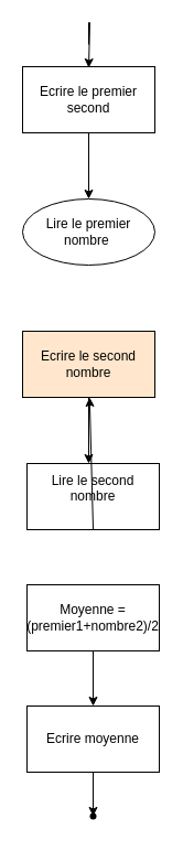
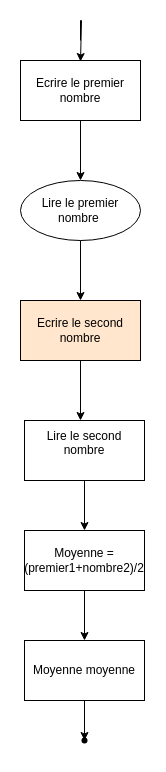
  <mxCell id="0" />
  <mxCell id="1" parent="0" />
  <mxCell id="2" style="edgeStyle=orthogonalEdgeStyle;rounded=0;orthogonalLoop=1;jettySize=auto;html=1;entryX=0.5;entryY=0.017;entryDx=0;entryDy=0;entryPerimeter=0;" edge="1" parent="1" target="3"><mxGeometry relative="1" as="geometry"><mxPoint x="81" y="70" as="targetPoint" /><mxPoint x="80" y="40" as="sourcePoint" /><Array as="points"><mxPoint x="80" y="20" /><mxPoint x="81" y="20" /></Array></mxGeometry></mxCell>
- <mxCell id="3" value="Ecrire le premier second&lt;br&gt;" style="rounded=0;whiteSpace=wrap;html=1;" parent="1" vertex="1"><mxGeometry x="20" y="60" width="120" height="60" as="geometry" /></mxCell>
+ <mxCell id="3" value="Ecrire le premier nombre&lt;br&gt;" style="rounded=0;whiteSpace=wrap;html=1;" parent="1" vertex="1"><mxGeometry x="20" y="60" width="120" height="60" as="geometry" /></mxCell>
  <mxCell id="4" value="" style="endArrow=classic;html=1;rounded=0;entryX=0.5;entryY=0;entryDx=0;entryDy=0;exitX=0.5;exitY=1;exitDx=0;exitDy=0;" parent="1" source="3" target="5" edge="1"><mxGeometry width="50" height="50" relative="1" as="geometry"><mxPoint x="220" y="90" as="sourcePoint" /><mxPoint x="110" y="340" as="targetPoint" /></mxGeometry></mxCell>
  <mxCell id="5" value="Lire le premier nombre&amp;nbsp;&lt;br&gt;" style="ellipse;whiteSpace=wrap;html=1;" parent="1" vertex="1"><mxGeometry x="20" y="180" width="120" height="60" as="geometry" /></mxCell>
  <mxCell id="6" value="Ecrire le second nombre&lt;br&gt;" style="rounded=0;whiteSpace=wrap;html=1;fillColor=#ffe6cc;" parent="1" vertex="1"><mxGeometry x="20" y="300" width="120" height="60" as="geometry" /></mxCell>
  <mxCell id="7" value="Lire le second nombre&lt;br&gt;&lt;span style=&quot;white-space: pre;&quot;&gt;&#09;&lt;/span&gt;" style="rounded=0;whiteSpace=wrap;html=1;" parent="1" vertex="1"><mxGeometry x="24" y="420" width="120" height="60" as="geometry" /></mxCell>
  <mxCell id="8" value="Moyenne =(premier1+nombre2)/2&lt;br&gt;" style="rounded=0;whiteSpace=wrap;html=1;" parent="1" vertex="1"><mxGeometry x="24" y="530" width="120" height="60" as="geometry" /></mxCell>
+ <mxCell id="9" value="" style="endArrow=classic;html=1;rounded=0;entryX=0.5;entryY=0;entryDx=0;entryDy=0;exitX=0.5;exitY=1;exitDx=0;exitDy=0;" parent="1" source="5" target="6" edge="1"><mxGeometry width="50" height="50" relative="1" as="geometry"><mxPoint x="90" y="130" as="sourcePoint" /><mxPoint x="90" y="190" as="targetPoint" /></mxGeometry></mxCell>
  <mxCell id="10" value="" style="endArrow=classic;html=1;rounded=0;exitX=0.5;exitY=1;exitDx=0;exitDy=0;" parent="1" source="6" edge="1"><mxGeometry width="50" height="50" relative="1" as="geometry"><mxPoint x="90" y="250" as="sourcePoint" /><mxPoint x="80" y="420" as="targetPoint" /></mxGeometry></mxCell>
- <mxCell id="11" value="" style="endArrow=classic;html=1;rounded=0;exitX=0.5;exitY=1;exitDx=0;exitDy=0;" parent="1" source="7" target="6" edge="1"><mxGeometry width="50" height="50" relative="1" as="geometry"><mxPoint x="90" y="370" as="sourcePoint" /><mxPoint x="90" y="430" as="targetPoint" /></mxGeometry></mxCell>
+ <mxCell id="11" value="" style="endArrow=classic;html=1;rounded=0;exitX=0.5;exitY=1;exitDx=0;exitDy=0;entryX=0.5;entryY=0;entryDx=0;entryDy=0;" parent="1" source="7" target="8" edge="1"><mxGeometry width="50" height="50" relative="1" as="geometry"><mxPoint x="90" y="370" as="sourcePoint" /><mxPoint x="90" y="430" as="targetPoint" /></mxGeometry></mxCell>
  <mxCell id="12" value="" style="endArrow=classic;html=1;rounded=0;exitX=0.5;exitY=1;exitDx=0;exitDy=0;" parent="1" source="8" edge="1"><mxGeometry width="50" height="50" relative="1" as="geometry"><mxPoint x="94" y="490" as="sourcePoint" /><mxPoint x="84" y="640" as="targetPoint" /></mxGeometry></mxCell>
  <mxCell id="13" value="" style="edgeStyle=orthogonalEdgeStyle;rounded=0;orthogonalLoop=1;jettySize=auto;html=1;" edge="1" parent="1" source="14" target="15"><mxGeometry relative="1" as="geometry" /></mxCell>
- <mxCell id="14" value="Ecrire moyenne&lt;br&gt;" style="rounded=0;whiteSpace=wrap;html=1;" parent="1" vertex="1"><mxGeometry x="24" y="640" width="120" height="60" as="geometry" /></mxCell>
+ <mxCell id="14" value="Moyenne moyenne&lt;br&gt;" style="rounded=0;whiteSpace=wrap;html=1;" parent="1" vertex="1"><mxGeometry x="24" y="640" width="120" height="60" as="geometry" /></mxCell>
  <mxCell id="15" value="" style="shape=waypoint;sketch=0;size=6;pointerEvents=1;points=[];fillColor=default;resizable=0;rotatable=0;perimeter=centerPerimeter;snapToPoint=1;rounded=0;" vertex="1" parent="1"><mxGeometry x="74" y="730" width="20" height="20" as="geometry" /></mxCell>
